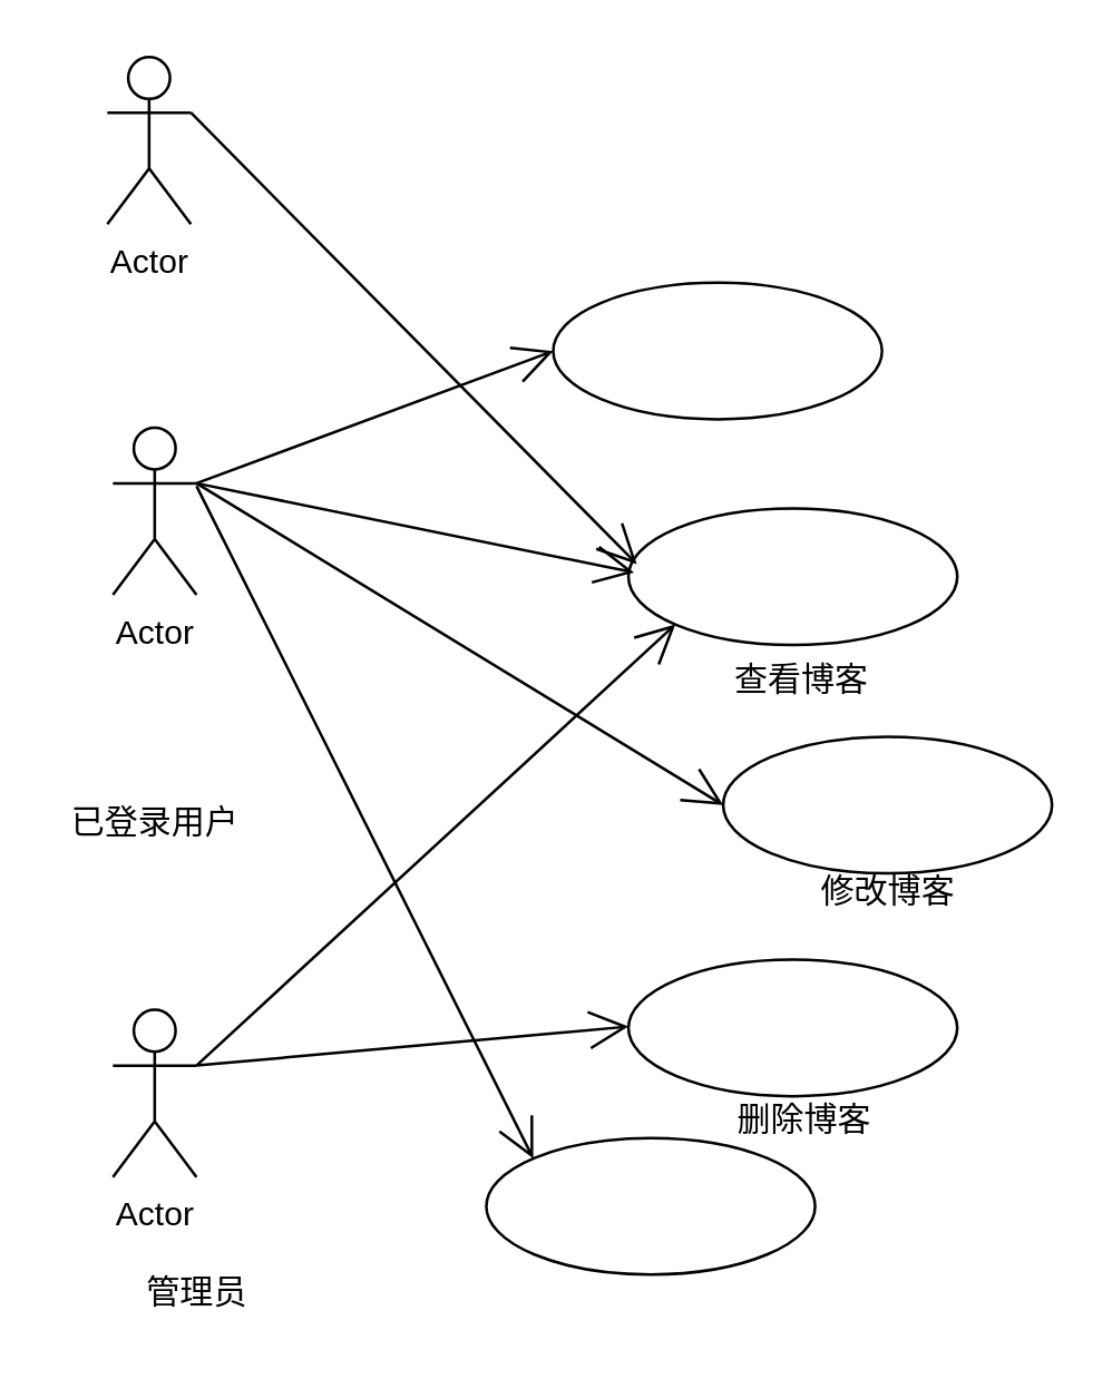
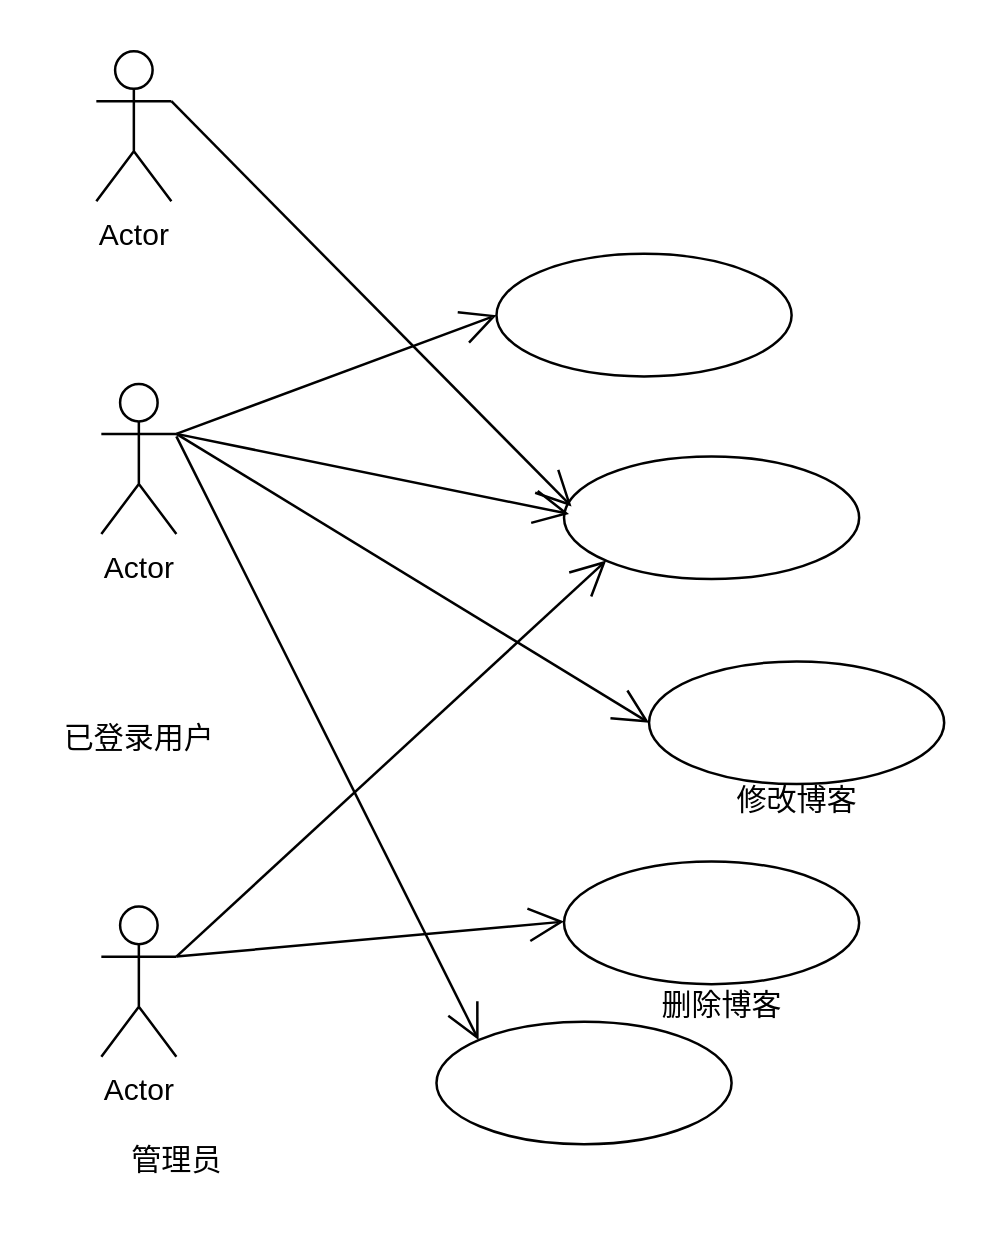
  <mxCell id="0" />
  <mxCell id="1" parent="0" />
  <mxCell id="2" value="Actor" style="shape=umlActor;verticalLabelPosition=bottom;verticalAlign=top;html=1;" parent="1" vertex="1"><mxGeometry x="40" y="153" width="30" height="60" as="geometry" /></mxCell>
  <mxCell id="3" value="已登录用户" style="text;html=1;align=center;verticalAlign=middle;resizable=0;points=[];autosize=1;strokeColor=none;fillColor=none;" parent="1" vertex="1"><mxGeometry x="20" y="286" width="70" height="18" as="geometry" /></mxCell>
  <mxCell id="4" value="" style="ellipse;whiteSpace=wrap;html=1;" parent="1" vertex="1"><mxGeometry x="198" y="101" width="118" height="49" as="geometry" /></mxCell>
  <mxCell id="5" value="" style="ellipse;whiteSpace=wrap;html=1;" parent="1" vertex="1"><mxGeometry x="225" y="182" width="118" height="49" as="geometry" /></mxCell>
  <mxCell id="6" value="" style="ellipse;whiteSpace=wrap;html=1;" parent="1" vertex="1"><mxGeometry x="259" y="264" width="118" height="49" as="geometry" /></mxCell>
  <mxCell id="7" value="" style="ellipse;whiteSpace=wrap;html=1;" parent="1" vertex="1"><mxGeometry x="225" y="344" width="118" height="49" as="geometry" /></mxCell>
  <mxCell id="8" value="" style="ellipse;whiteSpace=wrap;html=1;" parent="1" vertex="1"><mxGeometry x="174" y="408" width="118" height="49" as="geometry" /></mxCell>
  <mxCell id="9" value="" style="endArrow=open;endFill=1;endSize=12;html=1;exitX=1;exitY=0.333;exitDx=0;exitDy=0;exitPerimeter=0;entryX=0;entryY=0.5;entryDx=0;entryDy=0;" parent="1" source="2" target="4" edge="1"><mxGeometry width="160" relative="1" as="geometry"><mxPoint x="69" y="159" as="sourcePoint" /><mxPoint x="229" y="159" as="targetPoint" /></mxGeometry></mxCell>
  <mxCell id="10" value="" style="endArrow=open;endFill=1;endSize=12;html=1;exitX=1;exitY=0.333;exitDx=0;exitDy=0;exitPerimeter=0;" parent="1" source="2" edge="1"><mxGeometry width="160" relative="1" as="geometry"><mxPoint x="67" y="205" as="sourcePoint" /><mxPoint x="227" y="205" as="targetPoint" /></mxGeometry></mxCell>
  <mxCell id="11" value="" style="endArrow=open;endFill=1;endSize=12;html=1;exitX=1;exitY=0.333;exitDx=0;exitDy=0;exitPerimeter=0;entryX=0;entryY=0.5;entryDx=0;entryDy=0;" parent="1" source="2" target="6" edge="1"><mxGeometry width="160" relative="1" as="geometry"><mxPoint x="125" y="250" as="sourcePoint" /><mxPoint x="285" y="250" as="targetPoint" /></mxGeometry></mxCell>
  <mxCell id="12" value="Actor" style="shape=umlActor;verticalLabelPosition=bottom;verticalAlign=top;html=1;" parent="1" vertex="1"><mxGeometry x="40" y="362" width="30" height="60" as="geometry" /></mxCell>
  <mxCell id="13" value="" style="endArrow=open;endFill=1;endSize=12;html=1;entryX=0;entryY=0;entryDx=0;entryDy=0;" parent="1" target="8" edge="1"><mxGeometry width="160" relative="1" as="geometry"><mxPoint x="70" y="174" as="sourcePoint" /><mxPoint x="284" y="340" as="targetPoint" /></mxGeometry></mxCell>
  <mxCell id="14" value="" style="endArrow=open;endFill=1;endSize=12;html=1;exitX=1;exitY=0.333;exitDx=0;exitDy=0;exitPerimeter=0;" parent="1" source="12" edge="1"><mxGeometry width="160" relative="1" as="geometry"><mxPoint x="77" y="383" as="sourcePoint" /><mxPoint x="225" y="368" as="targetPoint" /></mxGeometry></mxCell>
  <mxCell id="15" value="管理员" style="text;html=1;align=center;verticalAlign=middle;resizable=0;points=[];autosize=1;strokeColor=none;fillColor=none;" parent="1" vertex="1"><mxGeometry x="47" y="455" width="46" height="18" as="geometry" /></mxCell>
- <mxCell id="16" value="&lt;span&gt;查看博客&lt;/span&gt;" style="text;html=1;align=center;verticalAlign=middle;resizable=0;points=[];autosize=1;strokeColor=none;fillColor=none;" parent="1" vertex="1"><mxGeometry x="258" y="235" width="58" height="18" as="geometry" /></mxCell>
  <mxCell id="17" value="&lt;span&gt;修改博客&lt;/span&gt;" style="text;html=1;align=center;verticalAlign=middle;resizable=0;points=[];autosize=1;strokeColor=none;fillColor=none;" parent="1" vertex="1"><mxGeometry x="289" y="311" width="58" height="18" as="geometry" /></mxCell>
  <mxCell id="18" value="&lt;span&gt;删除博客&lt;/span&gt;" style="text;html=1;align=center;verticalAlign=middle;resizable=0;points=[];autosize=1;strokeColor=none;fillColor=none;" parent="1" vertex="1"><mxGeometry x="259" y="393" width="58" height="18" as="geometry" /></mxCell>
  <mxCell id="19" value="Actor" style="shape=umlActor;verticalLabelPosition=bottom;verticalAlign=top;html=1;" parent="1" vertex="1"><mxGeometry x="38" y="20" width="30" height="60" as="geometry" /></mxCell>
  <mxCell id="20" value="" style="endArrow=open;endFill=1;endSize=12;html=1;exitX=1;exitY=0.333;exitDx=0;exitDy=0;exitPerimeter=0;" parent="1" source="19" edge="1"><mxGeometry width="160" relative="1" as="geometry"><mxPoint x="68" y="50" as="sourcePoint" /><mxPoint x="228" y="202" as="targetPoint" /></mxGeometry></mxCell>
  <mxCell id="21" value="" style="endArrow=open;endFill=1;endSize=12;html=1;entryX=0;entryY=1;entryDx=0;entryDy=0;exitX=1;exitY=0.333;exitDx=0;exitDy=0;exitPerimeter=0;" parent="1" source="12" target="5" edge="1"><mxGeometry width="160" relative="1" as="geometry"><mxPoint x="76" y="382" as="sourcePoint" /><mxPoint x="163" y="318" as="targetPoint" /></mxGeometry></mxCell>
